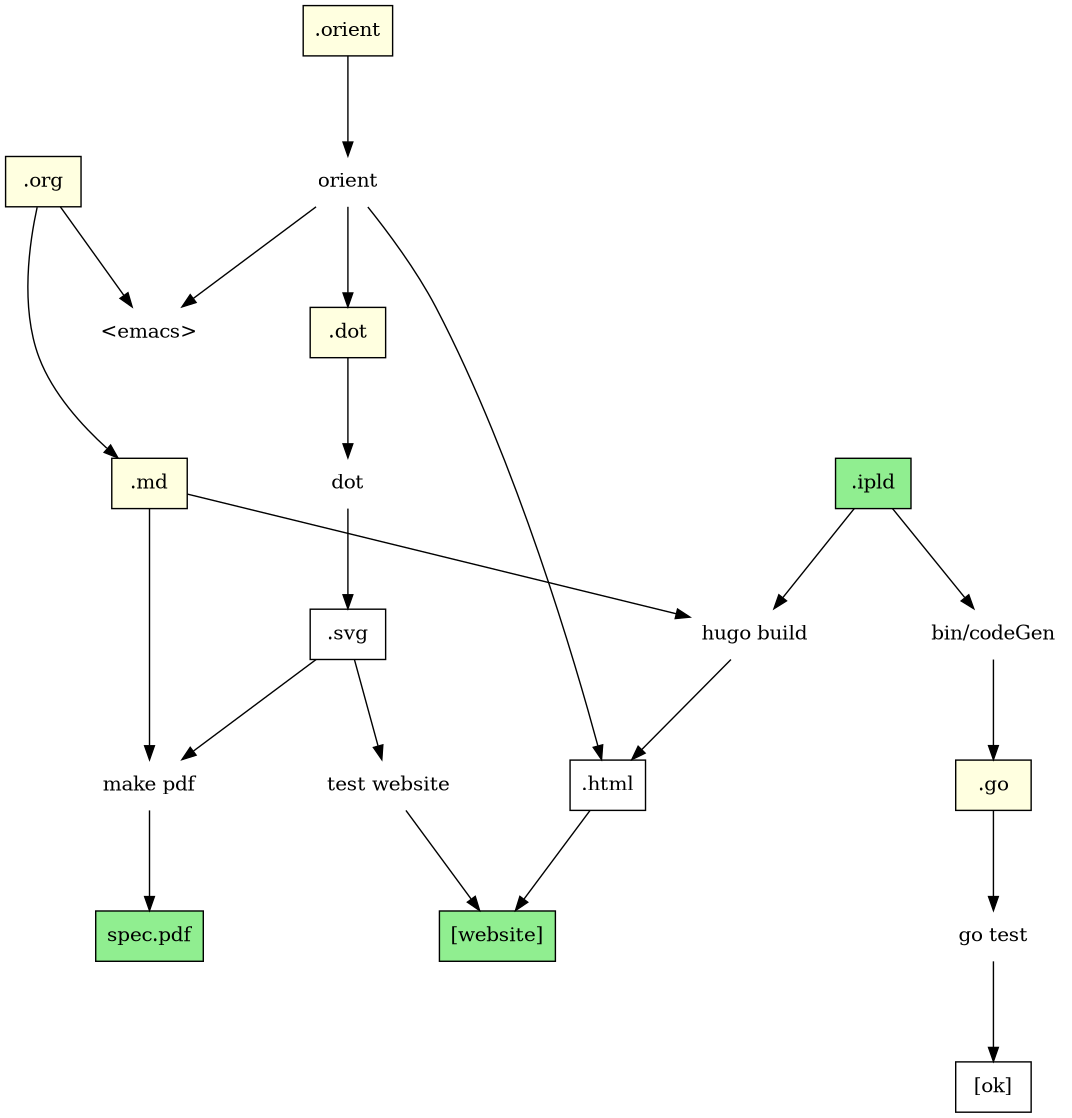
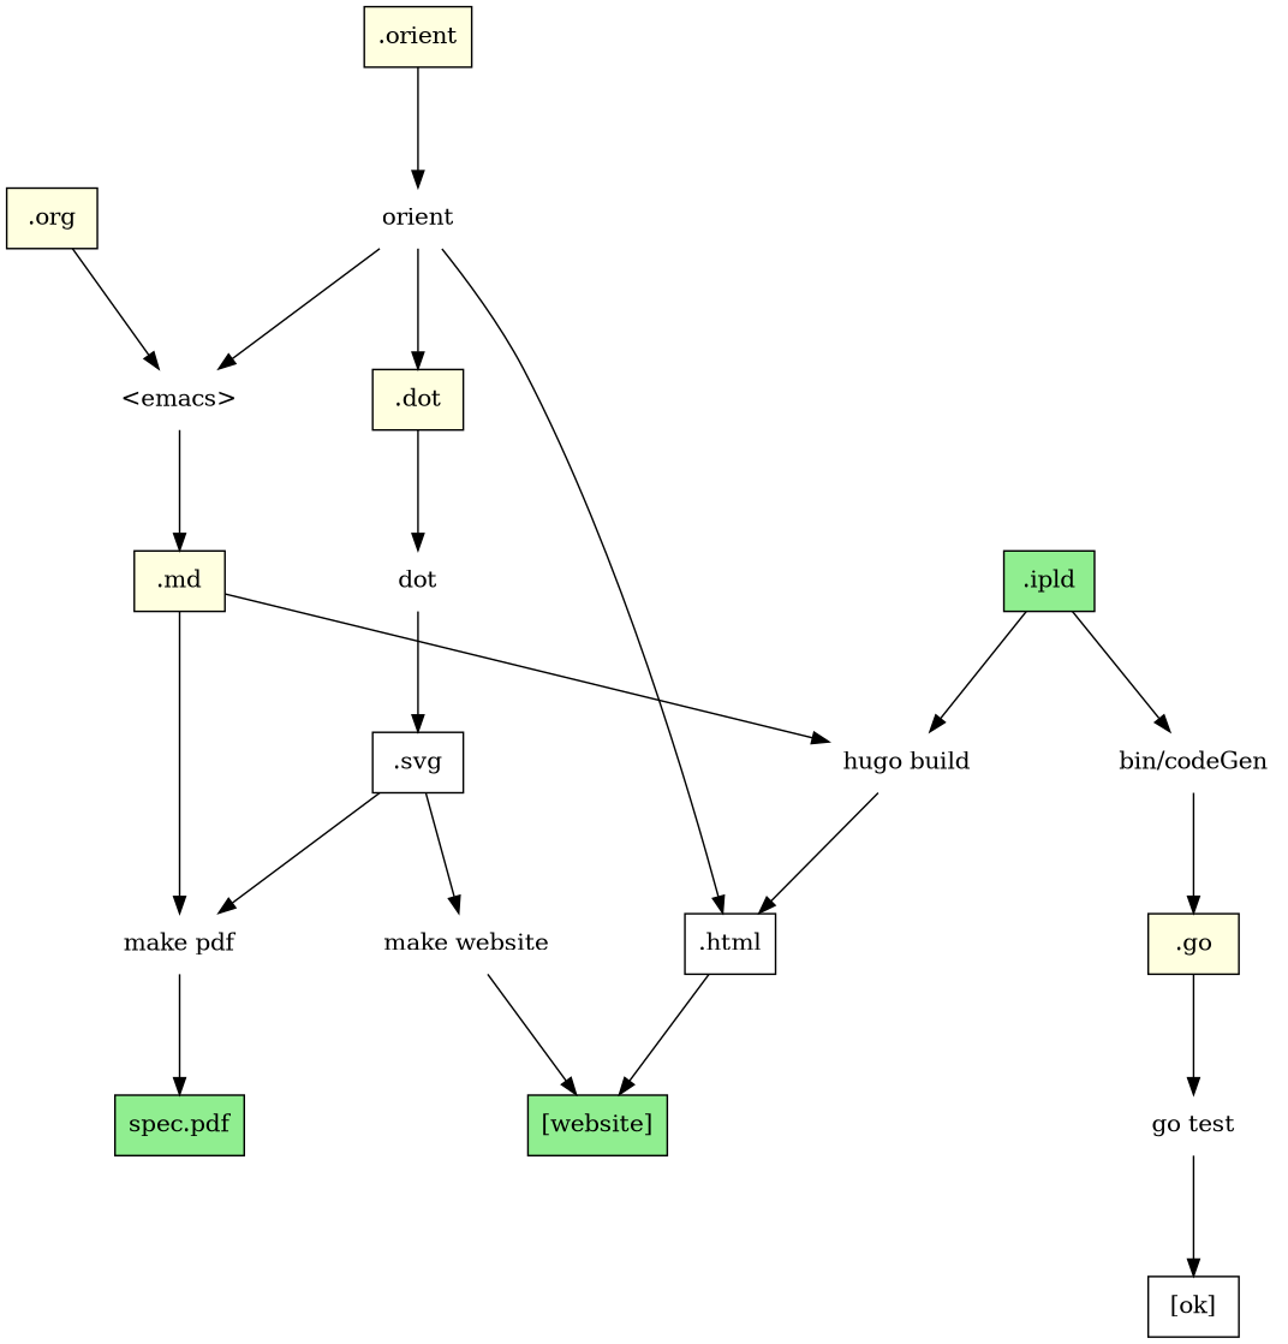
  strict digraph {
    nodesep=1
    ranksep=1
    node [shape=box]
    ".md" [fillcolor=lightyellow style=filled]
    ".ipld" [fillcolor=lightgreen style=filled]
    ".go" [fillcolor=lightyellow style=filled]
    ".orient" [fillcolor=lightyellow style=filled]
    ".org" [fillcolor=lightyellow style=filled]
    ".dot" [fillcolor=lightyellow style=filled]
    "[website]" [fillcolor=lightgreen style=filled]
    "spec.pdf" [fillcolor=lightgreen style=filled]
    "<emacs>" [shape=none]
    dot [shape=none]
    orient [shape=none]
    "bin/codeGen" [shape=none]
    "hugo build" [shape=none]
    "go test" [shape=none]
-   "make website" [shape=none label="test website"]
+   "make website" [shape=none]
    "make pdf" [shape=none]
    ".svg"
    ".html"
    "[ok]"
    subgraph sub_1 {
      ".md"
      ".ipld"
      ".go"
      ".orient"
      ".org"
      ".dot"
    }
    subgraph sub_2 {
      "[website]"
      "spec.pdf"
    }
    subgraph sub_3 {
      "<emacs>"
      dot
      orient
      "bin/codeGen"
      "hugo build"
      "go test"
      "make website"
      "make pdf"
    }
    ".md" -> "hugo build"
    ".md" -> "make pdf"
    ".ipld" -> "bin/codeGen"
    ".ipld" -> "hugo build"
    ".go" -> "go test"
    ".orient" -> orient
    ".org" -> "<emacs>"
    ".dot" -> dot
-   ".org" -> ".md"
+   "<emacs>" -> ".md"
    dot -> ".svg"
    orient -> ".dot"
    orient -> "<emacs>"
    orient -> ".html"
    "bin/codeGen" -> ".go"
    "hugo build" -> ".html"
    "go test" -> "[ok]"
    "make website" -> "[website]"
    "make pdf" -> "spec.pdf"
    ".svg" -> "make website"
    ".svg" -> "make pdf"
    ".html" -> "[website]"
  }
